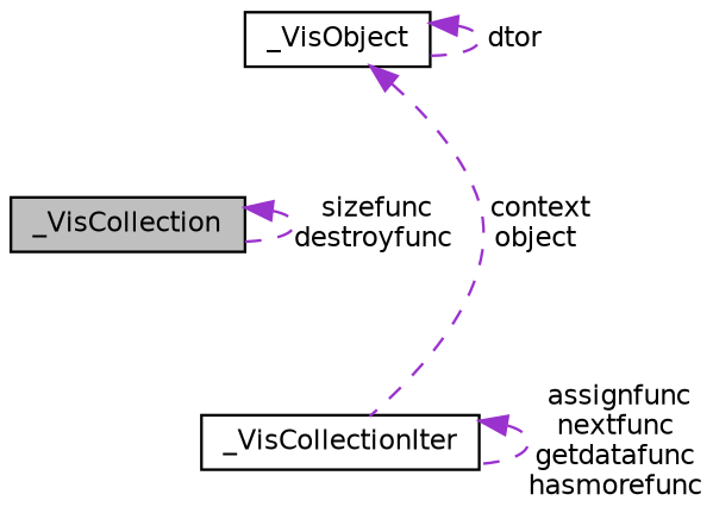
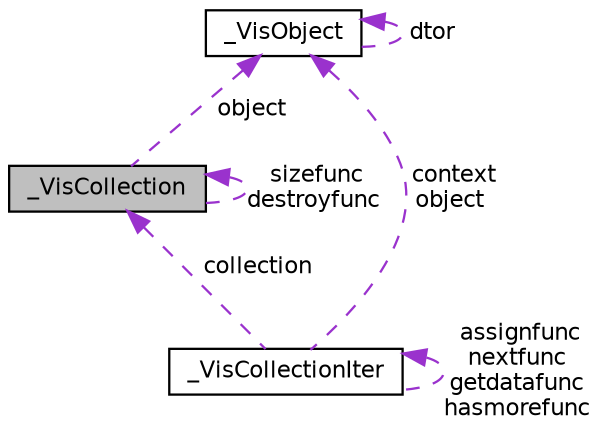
  digraph {
    node [color=black fillcolor=white fontname=Helvetica fontsize=10 shape=record style=filled]
    edge [color=darkorchid3 dir=back fontname=Helvetica fontsize=10 labelfontname=Helvetica labelfontsize=10 style=dashed]
    n1 [fillcolor=grey75 fontcolor=black height=0.2 label=_VisCollection width=0.4]
    n2 [height=0.2 label=_VisCollectionIter width=0.4]
    n3 [height=0.2 label=_VisObject width=0.4]
    n1 -> n1 [label=" sizefunc\ndestroyfunc"]
+   n1 -> n2 [label=" collection"]
    n2 -> n2 [label=" assignfunc\nnextfunc\ngetdatafunc\nhasmorefunc"]
+   n3 -> n1 [label=" object"]
    n3 -> n2 [label=" context\nobject"]
    n3 -> n3 [label=" dtor"]
  }
